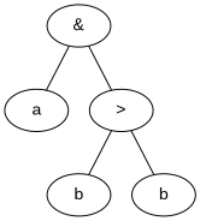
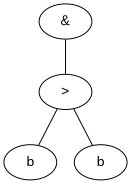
  graph {
    node [fontname=Arial]
    n1 [label="&"]
-   n2 [label=a]
    n3 [label=">"]
    n4 [label=b]
    n5 [label=b]
-   n1 -- n2
    n1 -- n3
    n3 -- n4
    n3 -- n5
  }
